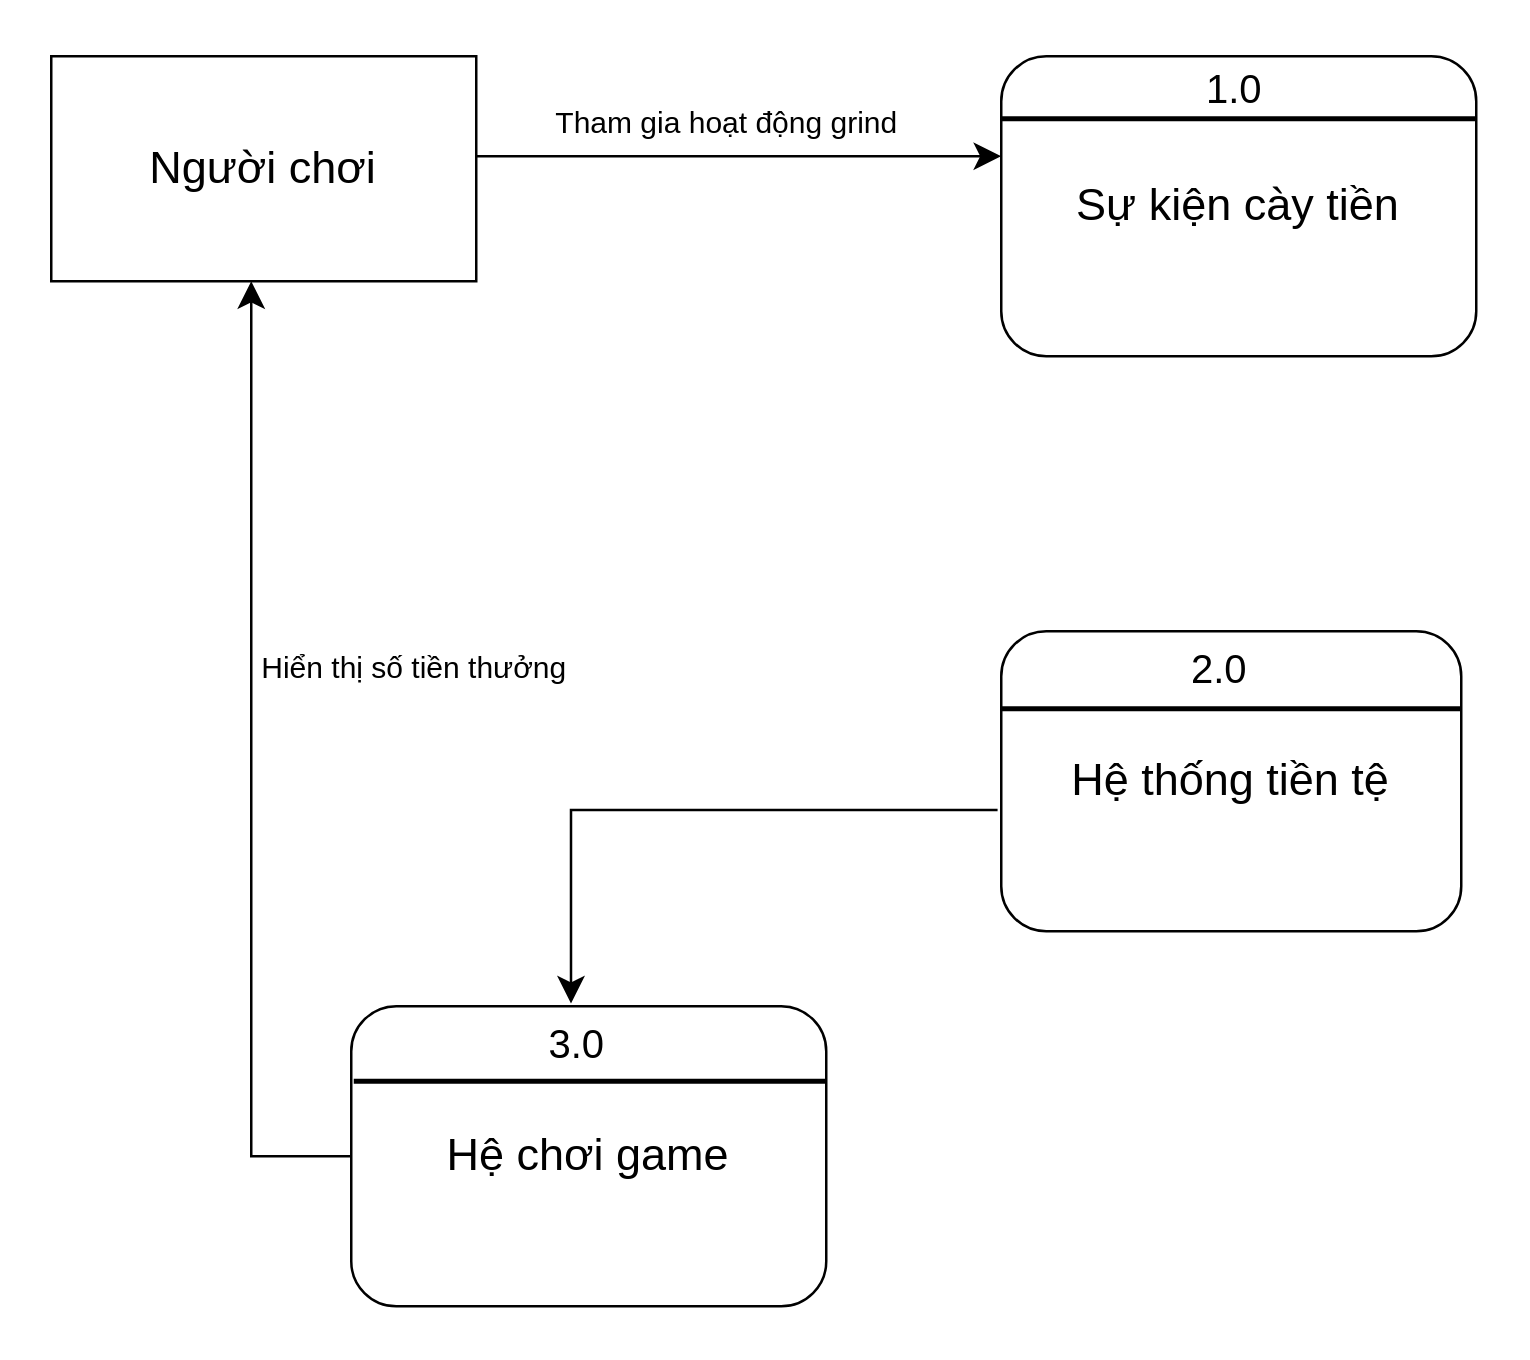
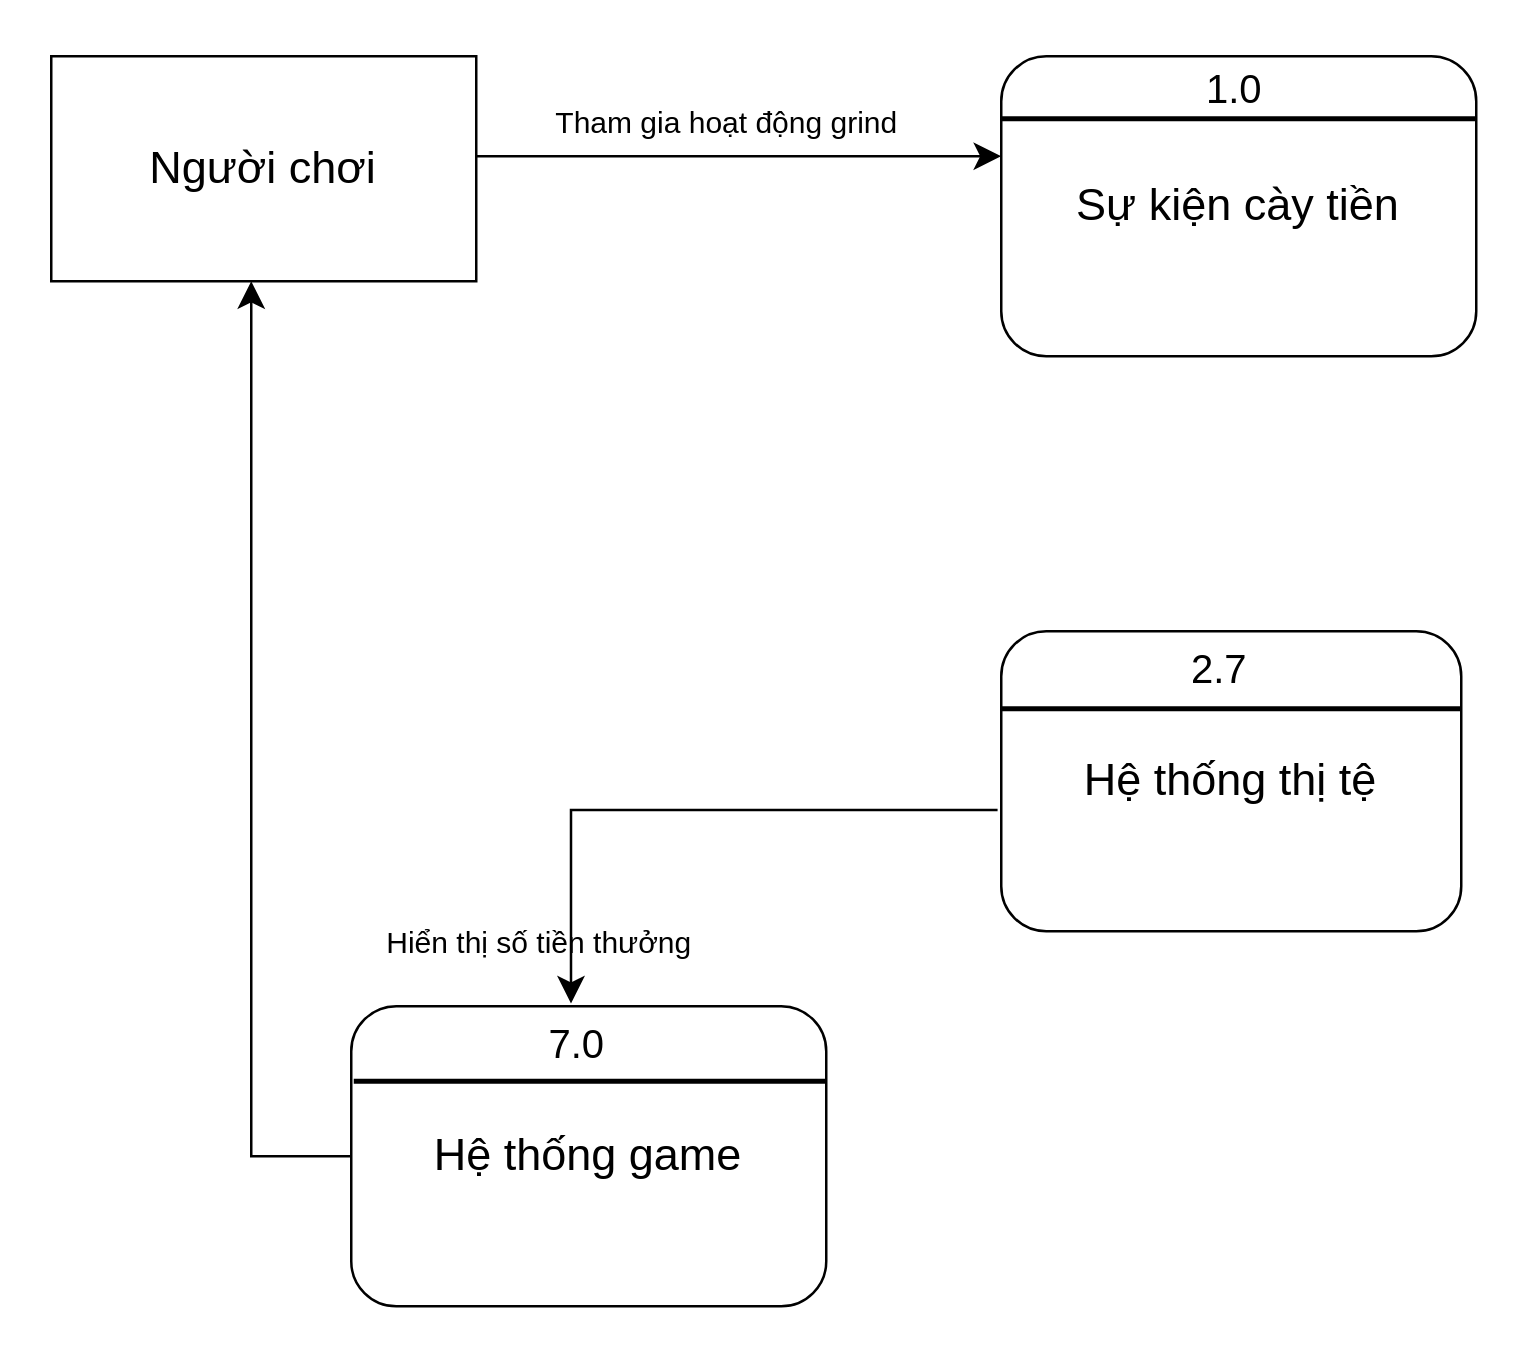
  <mxCell id="0" />
  <mxCell id="1" parent="0" />
  <mxCell id="2" value="&lt;font style=&quot;font-size: 18px;&quot;&gt;Người chơi&lt;/font&gt;" style="rounded=0;whiteSpace=wrap;html=1;" vertex="1" parent="1"><mxGeometry x="20" y="22" width="170" height="90" as="geometry" /></mxCell>
  <mxCell id="3" value="&lt;font style=&quot;font-size: 18px;&quot;&gt;Sự kiện cày tiền&lt;/font&gt;" style="rounded=1;whiteSpace=wrap;html=1;" vertex="1" parent="1"><mxGeometry x="400" y="22" width="190" height="120" as="geometry" /></mxCell>
  <mxCell id="4" value="" style="edgeStyle=segmentEdgeStyle;endArrow=classic;html=1;curved=0;rounded=0;endSize=8;startSize=8;" edge="1" parent="1" target="3"><mxGeometry width="50" height="50" relative="1" as="geometry"><mxPoint x="190" y="62" as="sourcePoint" /><mxPoint x="240" y="12" as="targetPoint" /></mxGeometry></mxCell>
  <mxCell id="5" value="" style="line;strokeWidth=2;html=1;" vertex="1" parent="1"><mxGeometry x="400" y="42" width="190" height="10" as="geometry" /></mxCell>
  <mxCell id="6" value="&lt;font style=&quot;font-size: 16px;&quot;&gt;1.0&lt;/font&gt;" style="text;html=1;align=center;verticalAlign=middle;resizable=0;points=[];autosize=1;strokeColor=none;fillColor=none;" vertex="1" parent="1"><mxGeometry x="468" y="20" width="50" height="30" as="geometry" /></mxCell>
  <mxCell id="7" value="Tham gia hoạt động grind" style="text;html=1;align=center;verticalAlign=middle;resizable=0;points=[];autosize=1;strokeColor=none;fillColor=none;" vertex="1" parent="1"><mxGeometry x="210" y="34" width="160" height="30" as="geometry" /></mxCell>
- <mxCell id="8" value="&lt;font style=&quot;font-size: 18px;&quot;&gt;Hệ thống tiền tệ&lt;/font&gt;" style="rounded=1;whiteSpace=wrap;html=1;" vertex="1" parent="1"><mxGeometry x="400" y="252" width="184" height="120" as="geometry" /></mxCell>
+ <mxCell id="8" value="&lt;font style=&quot;font-size: 18px;&quot;&gt;Hệ thống thị tệ&lt;/font&gt;" style="rounded=1;whiteSpace=wrap;html=1;" vertex="1" parent="1"><mxGeometry x="400" y="252" width="184" height="120" as="geometry" /></mxCell>
  <mxCell id="9" value="" style="line;strokeWidth=2;html=1;" vertex="1" parent="1"><mxGeometry x="400" y="278" width="184" height="10" as="geometry" /></mxCell>
- <mxCell id="10" value="&lt;font style=&quot;font-size: 16px;&quot;&gt;2.0&lt;/font&gt;" style="text;html=1;align=center;verticalAlign=middle;resizable=0;points=[];autosize=1;strokeColor=none;fillColor=none;" vertex="1" parent="1"><mxGeometry x="462" y="252" width="50" height="30" as="geometry" /></mxCell>
- <mxCell id="11" value="&lt;font style=&quot;font-size: 18px;&quot;&gt;Hệ chơi game&lt;/font&gt;" style="rounded=1;whiteSpace=wrap;html=1;" vertex="1" parent="1"><mxGeometry x="140" y="402" width="190" height="120" as="geometry" /></mxCell>
+ <mxCell id="10" value="&lt;font style=&quot;font-size: 16px;&quot;&gt;2.7&lt;/font&gt;" style="text;html=1;align=center;verticalAlign=middle;resizable=0;points=[];autosize=1;strokeColor=none;fillColor=none;" vertex="1" parent="1"><mxGeometry x="462" y="252" width="50" height="30" as="geometry" /></mxCell>
+ <mxCell id="11" value="&lt;font style=&quot;font-size: 18px;&quot;&gt;Hệ thống game&lt;/font&gt;" style="rounded=1;whiteSpace=wrap;html=1;" vertex="1" parent="1"><mxGeometry x="140" y="402" width="190" height="120" as="geometry" /></mxCell>
  <mxCell id="12" value="" style="line;strokeWidth=2;html=1;" vertex="1" parent="1"><mxGeometry x="141" y="427" width="189" height="10" as="geometry" /></mxCell>
- <mxCell id="13" value="&lt;font style=&quot;font-size: 16px;&quot;&gt;3.0&lt;/font&gt;" style="text;html=1;align=center;verticalAlign=middle;resizable=0;points=[];autosize=1;strokeColor=none;fillColor=none;" vertex="1" parent="1"><mxGeometry x="205" y="402" width="50" height="30" as="geometry" /></mxCell>
+ <mxCell id="13" value="&lt;font style=&quot;font-size: 16px;&quot;&gt;7.0&lt;/font&gt;" style="text;html=1;align=center;verticalAlign=middle;resizable=0;points=[];autosize=1;strokeColor=none;fillColor=none;" vertex="1" parent="1"><mxGeometry x="205" y="402" width="50" height="30" as="geometry" /></mxCell>
  <mxCell id="14" value="" style="edgeStyle=segmentEdgeStyle;endArrow=classic;html=1;curved=0;rounded=0;endSize=8;startSize=8;exitX=-0.008;exitY=0.571;exitDx=0;exitDy=0;exitPerimeter=0;entryX=0.458;entryY=-0.137;entryDx=0;entryDy=0;entryPerimeter=0;" edge="1" parent="1"><mxGeometry width="50" height="50" relative="1" as="geometry"><mxPoint x="398.528" y="323.52" as="sourcePoint" /><mxPoint x="227.9" y="400.89" as="targetPoint" /></mxGeometry></mxCell>
  <mxCell id="15" value="" style="edgeStyle=segmentEdgeStyle;endArrow=classic;html=1;curved=0;rounded=0;endSize=8;startSize=8;exitX=0;exitY=0.5;exitDx=0;exitDy=0;" edge="1" parent="1" source="11"><mxGeometry width="50" height="50" relative="1" as="geometry"><mxPoint x="50" y="162" as="sourcePoint" /><mxPoint x="100" y="112" as="targetPoint" /></mxGeometry></mxCell>
- <mxCell id="16" value="Hiển thị số tiền thưởng" style="text;html=1;align=center;verticalAlign=middle;resizable=0;points=[];autosize=1;strokeColor=none;fillColor=none;" vertex="1" parent="1"><mxGeometry x="90" y="252" width="150" height="30" as="geometry" /></mxCell>
+ <mxCell id="16" value="Hiển thị số tiền thưởng" style="text;html=1;align=center;verticalAlign=middle;resizable=0;points=[];autosize=1;strokeColor=none;fillColor=none;" vertex="1" parent="1"><mxGeometry x="140" y="362" width="150" height="30" as="geometry" /></mxCell>
